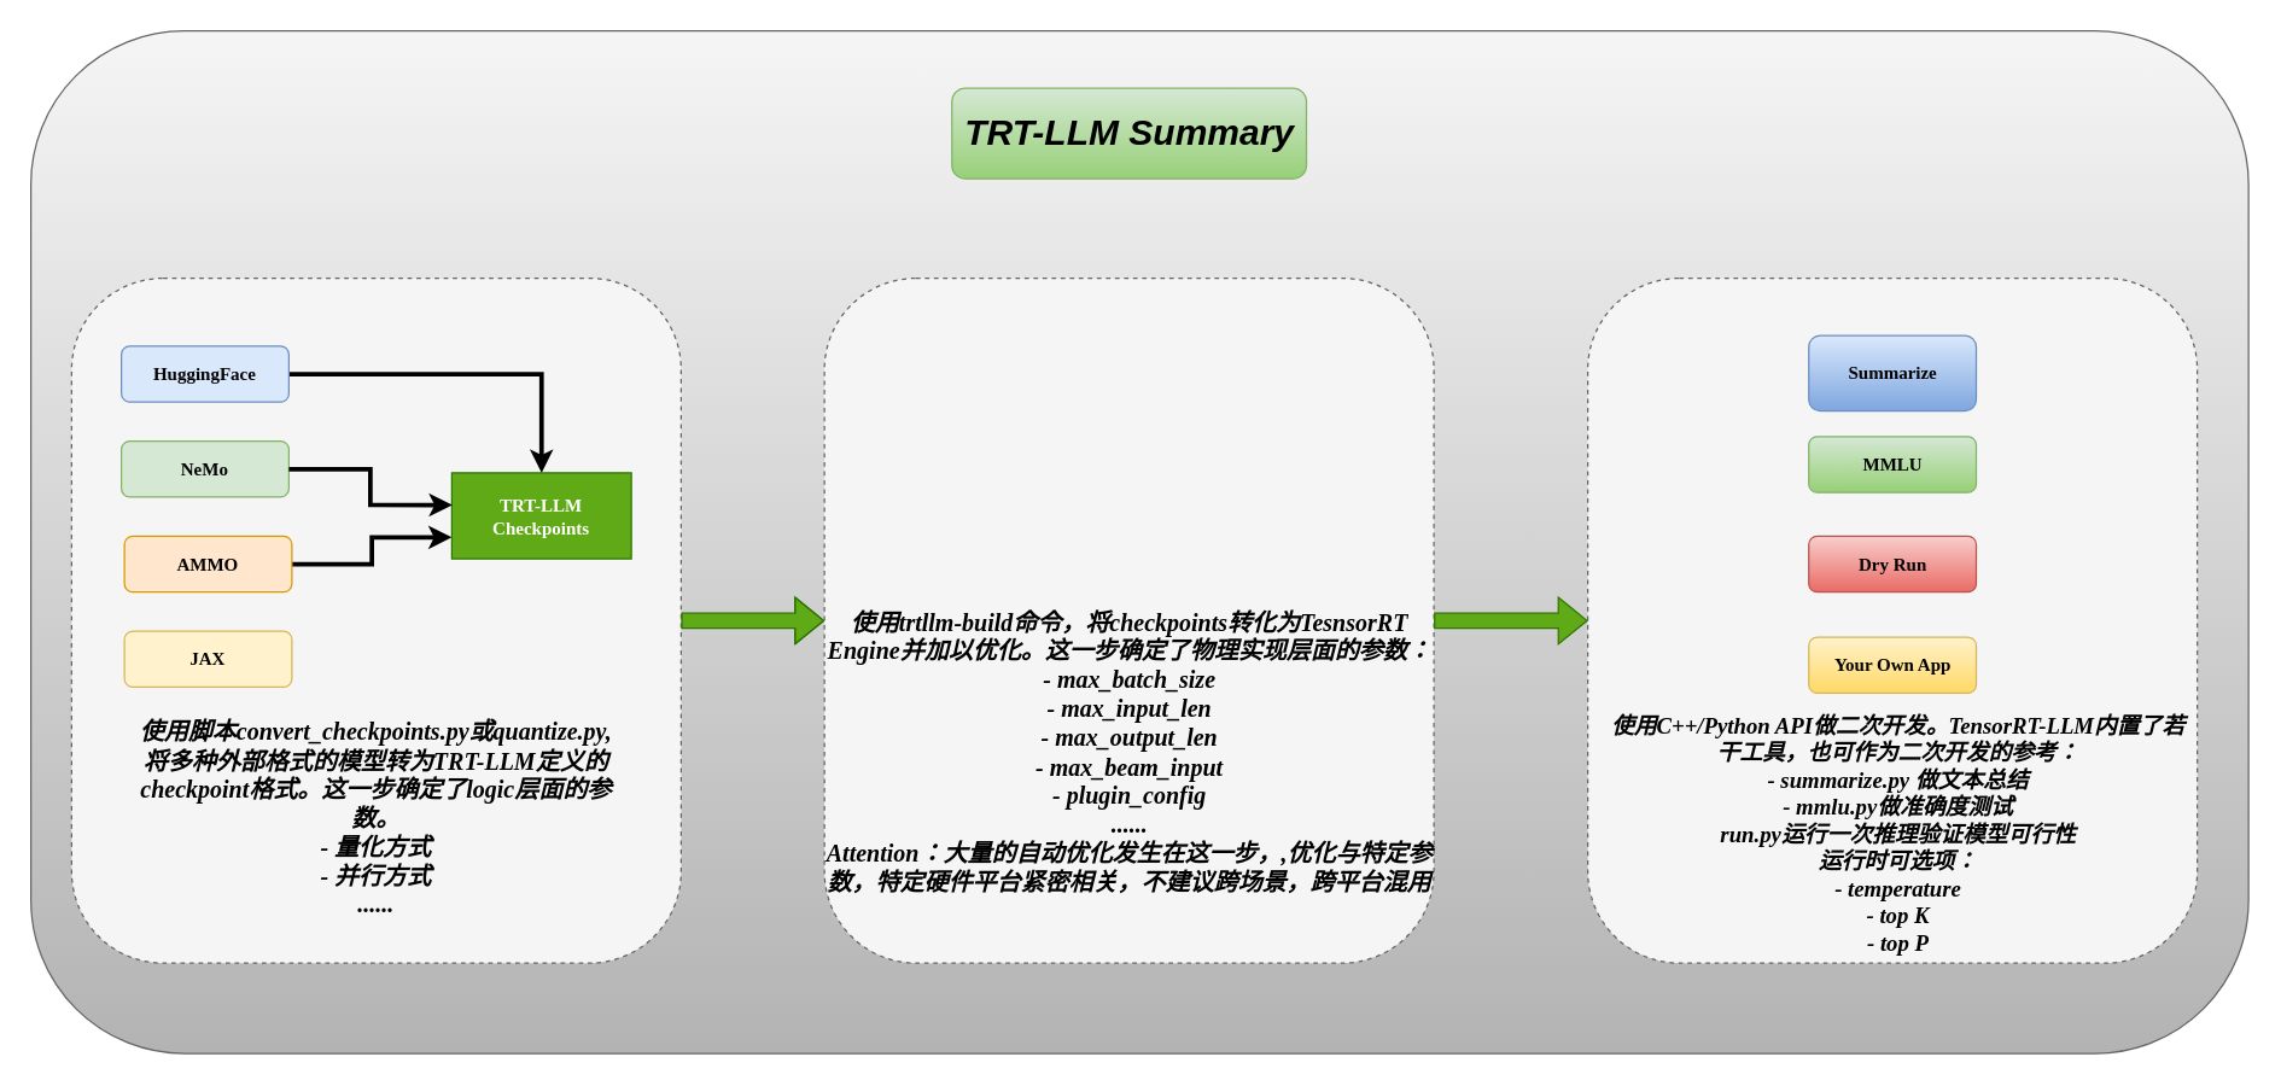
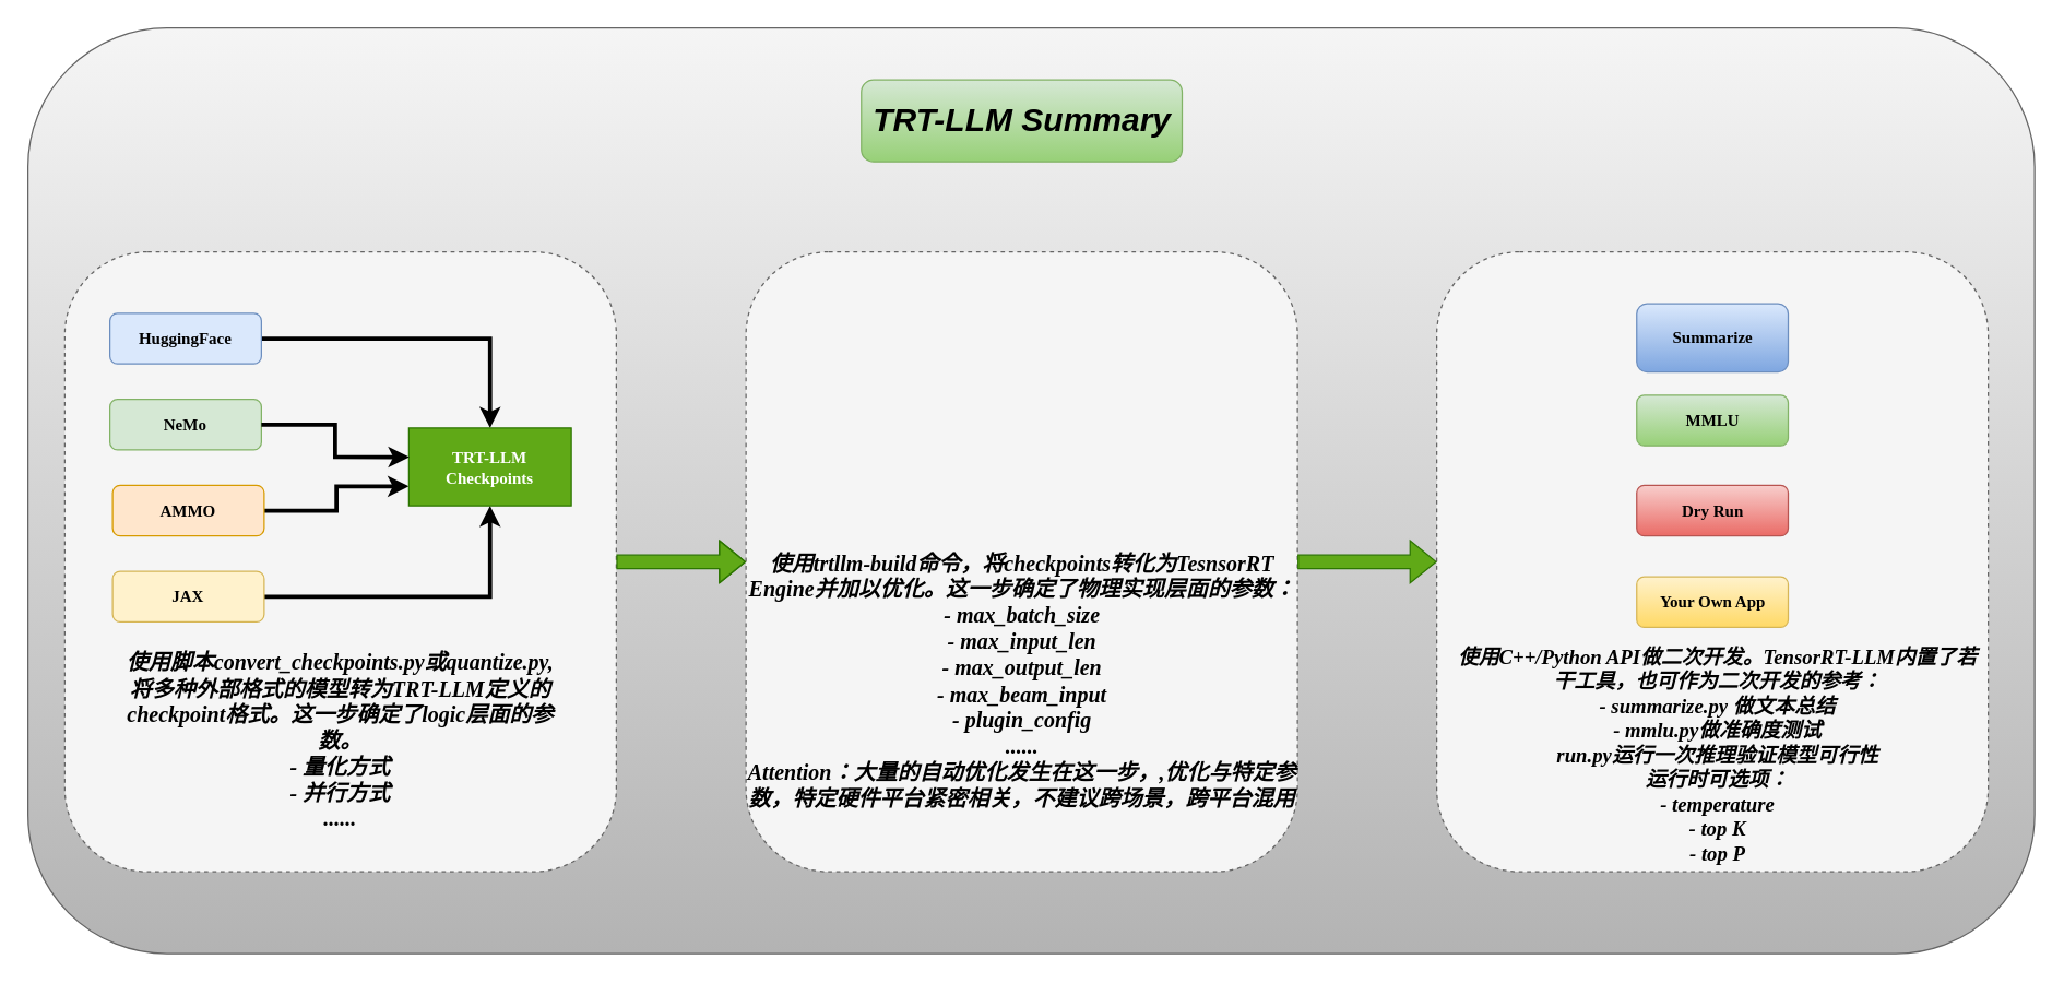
  <mxCell id="0" />
  <mxCell id="1" parent="0" />
  <mxCell id="2" value="" style="rounded=1;whiteSpace=wrap;html=1;fillColor=#f5f5f5;gradientColor=#b3b3b3;strokeColor=#666666;" vertex="1" parent="1"><mxGeometry x="20" y="20" width="1470" height="678" as="geometry" /></mxCell>
  <mxCell id="3" value="" style="rounded=1;whiteSpace=wrap;html=1;fillColor=#f5f5f5;fontColor=#333333;strokeColor=#666666;dashed=1;" vertex="1" parent="1"><mxGeometry x="47" y="184" width="404" height="454" as="geometry" /></mxCell>
  <mxCell id="4" style="edgeStyle=orthogonalEdgeStyle;rounded=0;orthogonalLoop=1;jettySize=auto;html=1;exitX=1;exitY=0.5;exitDx=0;exitDy=0;entryX=0.5;entryY=0;entryDx=0;entryDy=0;strokeWidth=3;" edge="1" parent="1" source="5" target="11"><mxGeometry relative="1" as="geometry" /></mxCell>
  <mxCell id="5" value="&lt;font face=&quot;Georgia&quot;&gt;&lt;b&gt;HuggingFace&lt;/b&gt;&lt;/font&gt;" style="rounded=1;whiteSpace=wrap;html=1;fillColor=#dae8fc;strokeColor=#6c8ebf;" vertex="1" parent="1"><mxGeometry x="80" y="229" width="111" height="37" as="geometry" /></mxCell>
  <mxCell id="6" value="&lt;font face=&quot;Georgia&quot;&gt;&lt;b&gt;NeMo&lt;/b&gt;&lt;/font&gt;" style="rounded=1;whiteSpace=wrap;html=1;fillColor=#d5e8d4;strokeColor=#82b366;" vertex="1" parent="1"><mxGeometry x="80" y="292" width="111" height="37" as="geometry" /></mxCell>
  <mxCell id="7" style="edgeStyle=orthogonalEdgeStyle;rounded=0;orthogonalLoop=1;jettySize=auto;html=1;exitX=1;exitY=0.5;exitDx=0;exitDy=0;entryX=0;entryY=0.75;entryDx=0;entryDy=0;strokeWidth=3;" edge="1" parent="1" source="8" target="11"><mxGeometry relative="1" as="geometry" /></mxCell>
  <mxCell id="8" value="&lt;font face=&quot;Georgia&quot;&gt;&lt;b&gt;AMMO&lt;/b&gt;&lt;/font&gt;" style="rounded=1;whiteSpace=wrap;html=1;fillColor=#ffe6cc;strokeColor=#d79b00;" vertex="1" parent="1"><mxGeometry x="82" y="355" width="111" height="37" as="geometry" /></mxCell>
+ <mxCell id="9" style="edgeStyle=orthogonalEdgeStyle;rounded=0;orthogonalLoop=1;jettySize=auto;html=1;exitX=1;exitY=0.5;exitDx=0;exitDy=0;entryX=0.5;entryY=1;entryDx=0;entryDy=0;strokeWidth=3;" edge="1" parent="1" source="10" target="11"><mxGeometry relative="1" as="geometry" /></mxCell>
  <mxCell id="10" value="&lt;font face=&quot;Georgia&quot;&gt;&lt;b&gt;JAX&lt;/b&gt;&lt;/font&gt;" style="rounded=1;whiteSpace=wrap;html=1;fillColor=#fff2cc;strokeColor=#d6b656;" vertex="1" parent="1"><mxGeometry x="82" y="418" width="111" height="37" as="geometry" /></mxCell>
  <mxCell id="11" value="&lt;font face=&quot;Georgia&quot;&gt;&lt;b&gt;TRT-LLM Checkpoints&lt;/b&gt;&lt;/font&gt;" style="rounded=0;whiteSpace=wrap;html=1;fillColor=#60a917;fontColor=#ffffff;strokeColor=#2D7600;" vertex="1" parent="1"><mxGeometry x="299" y="313" width="119" height="57" as="geometry" /></mxCell>
  <mxCell id="12" style="edgeStyle=orthogonalEdgeStyle;rounded=0;orthogonalLoop=1;jettySize=auto;html=1;exitX=1;exitY=0.5;exitDx=0;exitDy=0;entryX=0.003;entryY=0.374;entryDx=0;entryDy=0;entryPerimeter=0;strokeWidth=3;" edge="1" parent="1" source="6" target="11"><mxGeometry relative="1" as="geometry" /></mxCell>
  <mxCell id="13" value="&lt;b style=&quot;font-size: 16px;&quot;&gt;&lt;i style=&quot;&quot;&gt;&lt;font style=&quot;font-size: 16px;&quot; face=&quot;Georgia&quot;&gt;使用脚本convert_checkpoints.py或quantize.py,将多种外部格式的模型转为TRT-LLM定义的checkpoint格式。这一步确定了logic层面的参数。&lt;/font&gt;&lt;/i&gt;&lt;/b&gt;&lt;div style=&quot;font-size: 16px;&quot;&gt;&lt;b&gt;&lt;i&gt;&lt;font style=&quot;font-size: 16px;&quot; face=&quot;f1S0R8xksRw6-Nmn-3IS&quot;&gt;- 量化方式&lt;/font&gt;&lt;/i&gt;&lt;/b&gt;&lt;/div&gt;&lt;div style=&quot;font-size: 16px;&quot;&gt;&lt;b&gt;&lt;i&gt;&lt;font style=&quot;font-size: 16px;&quot; face=&quot;f1S0R8xksRw6-Nmn-3IS&quot;&gt;- 并行方式&lt;/font&gt;&lt;/i&gt;&lt;/b&gt;&lt;/div&gt;&lt;div style=&quot;font-size: 16px;&quot;&gt;&lt;b style=&quot;&quot;&gt;&lt;i style=&quot;&quot;&gt;&lt;font style=&quot;font-size: 16px;&quot; face=&quot;f1S0R8xksRw6-Nmn-3IS&quot;&gt;......&lt;/font&gt;&lt;/i&gt;&lt;/b&gt;&lt;/div&gt;" style="text;html=1;align=center;verticalAlign=middle;whiteSpace=wrap;rounded=0;" vertex="1" parent="1"><mxGeometry x="85" y="499" width="328" height="85" as="geometry" /></mxCell>
  <mxCell id="14" value="" style="rounded=1;whiteSpace=wrap;html=1;fillColor=#f5f5f5;fontColor=#333333;strokeColor=#666666;dashed=1;" vertex="1" parent="1"><mxGeometry x="546" y="184" width="404" height="454" as="geometry" /></mxCell>
  <mxCell id="15" value="&lt;b style=&quot;font-size: 16px;&quot;&gt;&lt;i style=&quot;&quot;&gt;&lt;font style=&quot;font-size: 16px;&quot; face=&quot;Georgia&quot;&gt;使用trtllm-build命令，将checkpoints转化为TesnsorRT Engine并加以优化。这一步确定了物理实现层面的参数：&lt;/font&gt;&lt;/i&gt;&lt;/b&gt;&lt;div style=&quot;font-size: 16px;&quot;&gt;&lt;b&gt;&lt;i&gt;&lt;font style=&quot;font-size: 16px;&quot; face=&quot;Georgia&quot;&gt;- max_batch_size&lt;/font&gt;&lt;/i&gt;&lt;/b&gt;&lt;/div&gt;&lt;div style=&quot;font-size: 16px;&quot;&gt;&lt;b&gt;&lt;i&gt;&lt;font style=&quot;font-size: 16px;&quot; face=&quot;Georgia&quot;&gt;- max_input_len&lt;/font&gt;&lt;/i&gt;&lt;/b&gt;&lt;/div&gt;&lt;div style=&quot;font-size: 16px;&quot;&gt;&lt;b&gt;&lt;i&gt;&lt;font style=&quot;font-size: 16px;&quot; face=&quot;Georgia&quot;&gt;- max_output_len&lt;/font&gt;&lt;/i&gt;&lt;/b&gt;&lt;/div&gt;&lt;div style=&quot;font-size: 16px;&quot;&gt;&lt;b&gt;&lt;i&gt;&lt;font style=&quot;font-size: 16px;&quot; face=&quot;Georgia&quot;&gt;- max_beam_input&lt;/font&gt;&lt;/i&gt;&lt;/b&gt;&lt;/div&gt;&lt;div style=&quot;font-size: 16px;&quot;&gt;&lt;b&gt;&lt;i&gt;&lt;font style=&quot;font-size: 16px;&quot; face=&quot;Georgia&quot;&gt;- plugin_config&lt;/font&gt;&lt;/i&gt;&lt;/b&gt;&lt;/div&gt;&lt;div style=&quot;font-size: 16px;&quot;&gt;&lt;font style=&quot;font-size: 16px;&quot; face=&quot;Georgia&quot;&gt;&lt;b&gt;&lt;i&gt;......&lt;/i&gt;&lt;/b&gt;&lt;/font&gt;&lt;/div&gt;&lt;div style=&quot;font-size: 16px;&quot;&gt;&lt;font style=&quot;font-size: 16px;&quot; face=&quot;Georgia&quot;&gt;&lt;b style=&quot;&quot;&gt;&lt;i style=&quot;&quot;&gt;Attention：大量的自动优化发生在这一步，,优化与特定参数，特定硬件平台紧密相关，不建议跨场景，跨平台混用&lt;/i&gt;&lt;/b&gt;&lt;/font&gt;&lt;/div&gt;" style="text;html=1;align=center;verticalAlign=middle;whiteSpace=wrap;rounded=0;" vertex="1" parent="1"><mxGeometry x="544.5" y="449" width="407" height="98" as="geometry" /></mxCell>
  <mxCell id="16" value="" style="shape=flexArrow;endArrow=classic;html=1;rounded=0;entryX=0;entryY=0.5;entryDx=0;entryDy=0;exitX=1;exitY=0.5;exitDx=0;exitDy=0;fillColor=#60a917;strokeColor=#2D7600;" edge="1" parent="1" source="3" target="14"><mxGeometry width="50" height="50" relative="1" as="geometry"><mxPoint x="484" y="696" as="sourcePoint" /><mxPoint x="534" y="646" as="targetPoint" /><Array as="points"><mxPoint x="498" y="411" /></Array></mxGeometry></mxCell>
  <mxCell id="17" value="" style="rounded=1;whiteSpace=wrap;html=1;fillColor=#f5f5f5;fontColor=#333333;strokeColor=#666666;dashed=1;" vertex="1" parent="1"><mxGeometry x="1052" y="184" width="404" height="454" as="geometry" /></mxCell>
  <mxCell id="18" value="&lt;b&gt;&lt;i&gt;&lt;font style=&quot;font-size: 24px;&quot;&gt;TRT-LLM Summary&lt;/font&gt;&lt;/i&gt;&lt;/b&gt;" style="rounded=1;whiteSpace=wrap;html=1;fillColor=#d5e8d4;gradientColor=#97d077;strokeColor=#82b366;" vertex="1" parent="1"><mxGeometry x="630.5" y="58" width="235" height="60" as="geometry" /></mxCell>
  <mxCell id="19" value="" style="shape=flexArrow;endArrow=classic;html=1;rounded=0;entryX=0;entryY=0.5;entryDx=0;entryDy=0;exitX=1;exitY=0.5;exitDx=0;exitDy=0;fillColor=#60a917;strokeColor=#2D7600;" edge="1" parent="1" source="14" target="17"><mxGeometry width="50" height="50" relative="1" as="geometry"><mxPoint x="972" y="592" as="sourcePoint" /><mxPoint x="1022" y="542" as="targetPoint" /></mxGeometry></mxCell>
  <mxCell id="20" value="&lt;font face=&quot;Georgia&quot;&gt;&lt;b&gt;Summarize&lt;/b&gt;&lt;/font&gt;" style="rounded=1;whiteSpace=wrap;html=1;fillColor=#dae8fc;strokeColor=#6c8ebf;gradientColor=#7ea6e0;" vertex="1" parent="1"><mxGeometry x="1198.5" y="222" width="111" height="50" as="geometry" /></mxCell>
  <mxCell id="21" value="&lt;font face=&quot;Georgia&quot;&gt;&lt;b&gt;MMLU&lt;/b&gt;&lt;/font&gt;" style="rounded=1;whiteSpace=wrap;html=1;fillColor=#d5e8d4;strokeColor=#82b366;gradientColor=#97d077;" vertex="1" parent="1"><mxGeometry x="1198.5" y="289" width="111" height="37" as="geometry" /></mxCell>
  <mxCell id="22" value="&lt;font face=&quot;Georgia&quot;&gt;&lt;b&gt;Dry Run&lt;/b&gt;&lt;/font&gt;" style="rounded=1;whiteSpace=wrap;html=1;fillColor=#f8cecc;strokeColor=#b85450;gradientColor=#ea6b66;" vertex="1" parent="1"><mxGeometry x="1198.5" y="355" width="111" height="37" as="geometry" /></mxCell>
  <mxCell id="23" value="&lt;font face=&quot;Georgia&quot;&gt;&lt;b&gt;Your Own App&lt;/b&gt;&lt;/font&gt;" style="rounded=1;whiteSpace=wrap;html=1;fillColor=#fff2cc;strokeColor=#d6b656;gradientColor=#ffd966;" vertex="1" parent="1"><mxGeometry x="1198.5" y="422" width="111" height="37" as="geometry" /></mxCell>
  <mxCell id="24" value="&lt;span style=&quot;font-size: 15px;&quot;&gt;&lt;i style=&quot;&quot;&gt;&lt;font face=&quot;Georgia&quot; style=&quot;font-size: 15px;&quot;&gt;&lt;b style=&quot;&quot;&gt;使用C++/Python API做二次开发。TensorRT-LLM内置了若干工具，也可作为二次开发的参考：&lt;/b&gt;&lt;/font&gt;&lt;/i&gt;&lt;/span&gt;&lt;div style=&quot;font-size: 15px;&quot;&gt;&lt;i&gt;&lt;font face=&quot;OAxIPNUQxBI5j9LFfn8c&quot; style=&quot;font-size: 15px;&quot;&gt;&lt;b&gt;- summarize.py 做文本总结&lt;/b&gt;&lt;/font&gt;&lt;/i&gt;&lt;/div&gt;&lt;div style=&quot;font-size: 15px;&quot;&gt;&lt;i&gt;&lt;font face=&quot;OAxIPNUQxBI5j9LFfn8c&quot; style=&quot;font-size: 15px;&quot;&gt;&lt;b&gt;- mmlu.py做准确度测试&lt;/b&gt;&lt;/font&gt;&lt;/i&gt;&lt;/div&gt;&lt;div style=&quot;font-size: 15px;&quot;&gt;&lt;i&gt;&lt;font face=&quot;OAxIPNUQxBI5j9LFfn8c&quot; style=&quot;font-size: 15px;&quot;&gt;&lt;b&gt;run.py运行一次推理验证模型可行性&lt;/b&gt;&lt;/font&gt;&lt;/i&gt;&lt;/div&gt;&lt;div style=&quot;font-size: 15px;&quot;&gt;&lt;i&gt;&lt;font face=&quot;OAxIPNUQxBI5j9LFfn8c&quot; style=&quot;font-size: 15px;&quot;&gt;&lt;b&gt;运行时可选项：&lt;/b&gt;&lt;/font&gt;&lt;/i&gt;&lt;/div&gt;&lt;div style=&quot;font-size: 15px;&quot;&gt;&lt;i&gt;&lt;font face=&quot;OAxIPNUQxBI5j9LFfn8c&quot; style=&quot;font-size: 15px;&quot;&gt;&lt;b&gt;- temperature&lt;/b&gt;&lt;/font&gt;&lt;/i&gt;&lt;/div&gt;&lt;div style=&quot;font-size: 15px;&quot;&gt;&lt;i&gt;&lt;font face=&quot;OAxIPNUQxBI5j9LFfn8c&quot; style=&quot;font-size: 15px;&quot;&gt;&lt;b&gt;- top K&lt;/b&gt;&lt;/font&gt;&lt;/i&gt;&lt;/div&gt;&lt;div style=&quot;font-size: 15px;&quot;&gt;&lt;i style=&quot;&quot;&gt;&lt;font face=&quot;OAxIPNUQxBI5j9LFfn8c&quot; style=&quot;font-size: 15px;&quot;&gt;&lt;b style=&quot;&quot;&gt;- top P&lt;/b&gt;&lt;/font&gt;&lt;/i&gt;&lt;/div&gt;" style="text;html=1;align=center;verticalAlign=middle;whiteSpace=wrap;rounded=0;" vertex="1" parent="1"><mxGeometry x="1064" y="520" width="388" height="64" as="geometry" /></mxCell>
